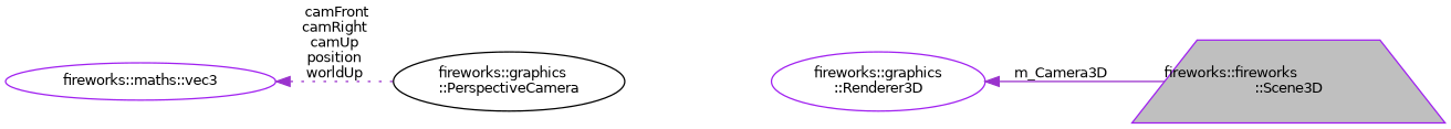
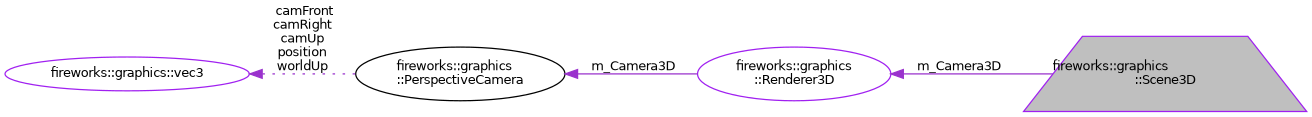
  digraph {
    rankdir=LR
    node [color=purple fillcolor=white fontname=Helvetica fontsize=10 shape=ellipse style=filled]
    edge [color=darkorchid3 dir=back fontname=Helvetica fontsize=10 labelfontname=Helvetica labelfontsize=10 style=solid]
-   n1 [fillcolor=grey75 fontcolor=black height=0.2 label="fireworks::fireworks\l::Scene3D" shape=trapezium width=0.4]
+   n1 [fillcolor=grey75 fontcolor=black height=0.2 label="fireworks::graphics\l::Scene3D" shape=trapezium width=0.4]
    n2 [height=0.2 label="fireworks::graphics\l::Renderer3D" width=0.4]
    n3 [color=black height=0.2 label="fireworks::graphics\l::PerspectiveCamera" width=0.4]
-   n4 [height=0.2 label="fireworks::maths::vec3" width=0.4]
+   n4 [height=0.2 label="fireworks::graphics::vec3" width=0.4]
    n2 -> n1 [label=" m_Camera3D"]
+   n3 -> n2 [label=" m_Camera3D"]
    n4 -> n3 [label=" camFront\ncamRight\ncamUp\nposition\nworldUp" style=dotted]
  }
